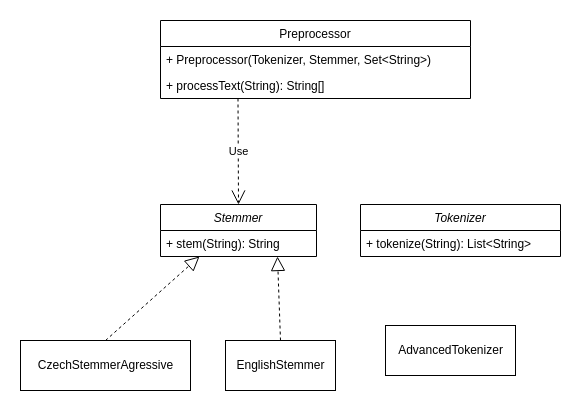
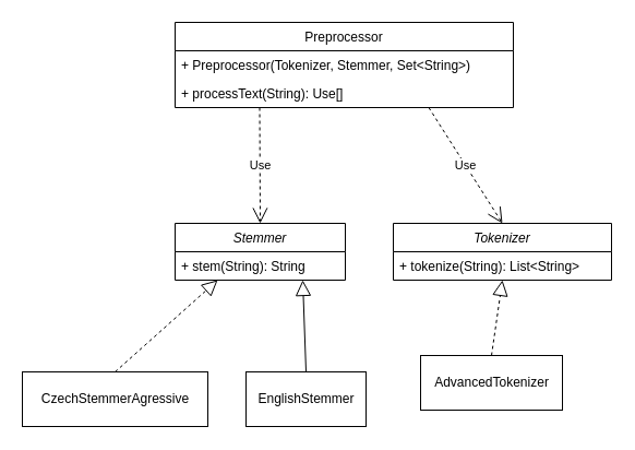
  <mxCell id="0" />
  <mxCell id="1" parent="0" />
  <mxCell id="2" value="AdvancedTokenizer" style="html=1;" vertex="1" parent="1"><mxGeometry x="385" y="325" width="130" height="50" as="geometry" /></mxCell>
  <mxCell id="3" value="CzechStemmerAgressive" style="html=1;" vertex="1" parent="1"><mxGeometry x="20" y="340" width="170" height="50" as="geometry" /></mxCell>
  <mxCell id="4" value="EnglishStemmer" style="html=1;" vertex="1" parent="1"><mxGeometry x="225" y="340" width="110" height="50" as="geometry" /></mxCell>
  <mxCell id="5" value="" style="endArrow=block;dashed=1;endFill=0;endSize=12;html=1;exitX=0.5;exitY=0;exitDx=0;exitDy=0;entryX=0.25;entryY=1;entryDx=0;entryDy=0;" edge="1" parent="1" source="3" target="13"><mxGeometry width="160" relative="1" as="geometry"><mxPoint x="150" y="280" as="sourcePoint" /><mxPoint x="190" y="300" as="targetPoint" /></mxGeometry></mxCell>
- <mxCell id="6" value="" style="endArrow=block;dashed=1;endFill=0;endSize=12;html=1;exitX=0.5;exitY=0;exitDx=0;exitDy=0;entryX=0.75;entryY=1;entryDx=0;entryDy=0;" edge="1" parent="1" source="4" target="13"><mxGeometry width="160" relative="1" as="geometry"><mxPoint x="20" y="510" as="sourcePoint" /><mxPoint x="220" y="250" as="targetPoint" /></mxGeometry></mxCell>
+ <mxCell id="6" value="" style="endArrow=block;dashed=0;endFill=0;endSize=12;html=1;exitX=0.5;exitY=0;exitDx=0;exitDy=0;entryX=0.75;entryY=1;entryDx=0;entryDy=0;" edge="1" parent="1" source="4" target="13"><mxGeometry width="160" relative="1" as="geometry"><mxPoint x="20" y="510" as="sourcePoint" /><mxPoint x="220" y="250" as="targetPoint" /></mxGeometry></mxCell>
+ <mxCell id="7" value="" style="endArrow=block;dashed=1;endFill=0;endSize=12;html=1;exitX=0.5;exitY=0;exitDx=0;exitDy=0;entryX=0.5;entryY=1;entryDx=0;entryDy=0;" edge="1" parent="1" source="2" target="15"><mxGeometry width="160" relative="1" as="geometry"><mxPoint x="150" y="280" as="sourcePoint" /><mxPoint x="310" y="280" as="targetPoint" /></mxGeometry></mxCell>
  <mxCell id="8" value="Use" style="endArrow=open;endSize=12;dashed=1;html=1;exitX=0.25;exitY=1;exitDx=0;exitDy=0;entryX=0.5;entryY=0;entryDx=0;entryDy=0;" edge="1" parent="1" source="10" target="13"><mxGeometry width="160" relative="1" as="geometry"><mxPoint x="150" y="280" as="sourcePoint" /><mxPoint x="310" y="280" as="targetPoint" /></mxGeometry></mxCell>
+ <mxCell id="9" value="Use" style="endArrow=open;endSize=12;dashed=1;html=1;exitX=0.75;exitY=1;exitDx=0;exitDy=0;entryX=0.5;entryY=0;entryDx=0;entryDy=0;" edge="1" parent="1" source="10" target="15"><mxGeometry width="160" relative="1" as="geometry"><mxPoint x="150" y="280" as="sourcePoint" /><mxPoint x="310" y="280" as="targetPoint" /></mxGeometry></mxCell>
  <mxCell id="10" value="Preprocessor" style="swimlane;fontStyle=0;childLayout=stackLayout;horizontal=1;startSize=26;fillColor=none;horizontalStack=0;resizeParent=1;resizeParentMax=0;resizeLast=0;collapsible=1;marginBottom=0;" vertex="1" parent="1"><mxGeometry x="160" y="20" width="310" height="78" as="geometry"><mxRectangle x="435" y="210" width="110" height="26" as="alternateBounds" /></mxGeometry></mxCell>
  <mxCell id="11" value="+ Preprocessor(Tokenizer, Stemmer, Set&lt;String&gt;)" style="text;strokeColor=none;fillColor=none;align=left;verticalAlign=top;spacingLeft=4;spacingRight=4;overflow=hidden;rotatable=0;points=[[0,0.5],[1,0.5]];portConstraint=eastwest;" vertex="1" parent="10"><mxGeometry y="26" width="310" height="26" as="geometry" /></mxCell>
- <mxCell id="12" value="+ processText(String): String[]" style="text;strokeColor=none;fillColor=none;align=left;verticalAlign=top;spacingLeft=4;spacingRight=4;overflow=hidden;rotatable=0;points=[[0,0.5],[1,0.5]];portConstraint=eastwest;" vertex="1" parent="10"><mxGeometry y="52" width="310" height="26" as="geometry" /></mxCell>
+ <mxCell id="12" value="+ processText(String): Use[]" style="text;strokeColor=none;fillColor=none;align=left;verticalAlign=top;spacingLeft=4;spacingRight=4;overflow=hidden;rotatable=0;points=[[0,0.5],[1,0.5]];portConstraint=eastwest;" vertex="1" parent="10"><mxGeometry y="52" width="310" height="26" as="geometry" /></mxCell>
  <mxCell id="13" value="Stemmer" style="swimlane;fontStyle=2;childLayout=stackLayout;horizontal=1;startSize=26;fillColor=none;horizontalStack=0;resizeParent=1;resizeParentMax=0;resizeLast=0;collapsible=1;marginBottom=0;" vertex="1" parent="1"><mxGeometry x="160" y="204" width="156" height="52" as="geometry"><mxRectangle x="340" y="314" width="80" height="26" as="alternateBounds" /></mxGeometry></mxCell>
  <mxCell id="14" value="+ stem(String): String" style="text;strokeColor=none;fillColor=none;align=left;verticalAlign=top;spacingLeft=4;spacingRight=4;overflow=hidden;rotatable=0;points=[[0,0.5],[1,0.5]];portConstraint=eastwest;" vertex="1" parent="13"><mxGeometry y="26" width="156" height="26" as="geometry" /></mxCell>
  <mxCell id="15" value="Tokenizer" style="swimlane;fontStyle=2;childLayout=stackLayout;horizontal=1;startSize=26;fillColor=none;horizontalStack=0;resizeParent=1;resizeParentMax=0;resizeLast=0;collapsible=1;marginBottom=0;" vertex="1" parent="1"><mxGeometry x="360" y="204" width="200" height="52" as="geometry"><mxRectangle x="565" y="340" width="90" height="26" as="alternateBounds" /></mxGeometry></mxCell>
  <mxCell id="16" value="+ tokenize(String): List&lt;String&gt;" style="text;strokeColor=none;fillColor=none;align=left;verticalAlign=top;spacingLeft=4;spacingRight=4;overflow=hidden;rotatable=0;points=[[0,0.5],[1,0.5]];portConstraint=eastwest;" vertex="1" parent="15"><mxGeometry y="26" width="200" height="26" as="geometry" /></mxCell>
